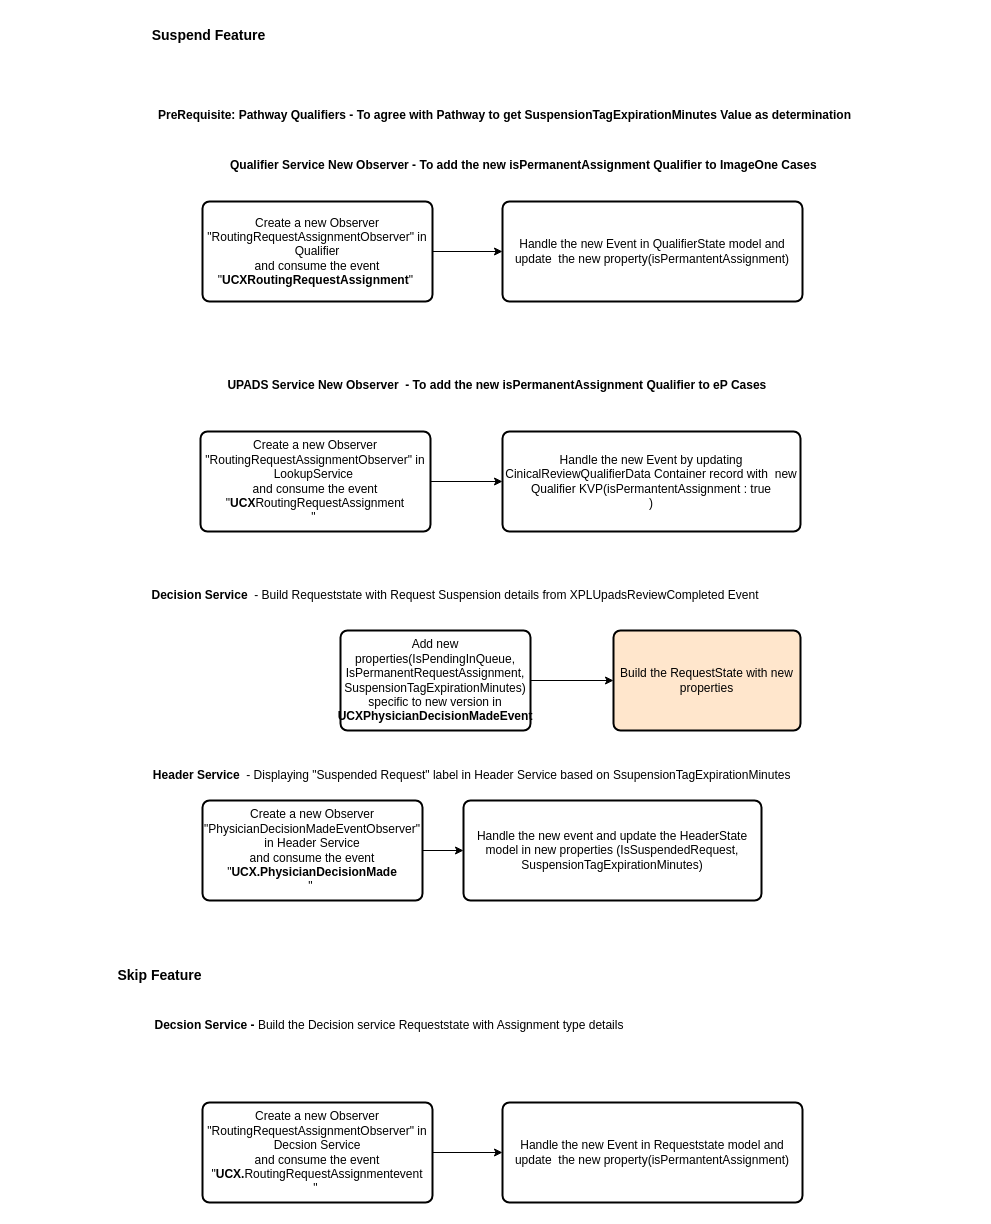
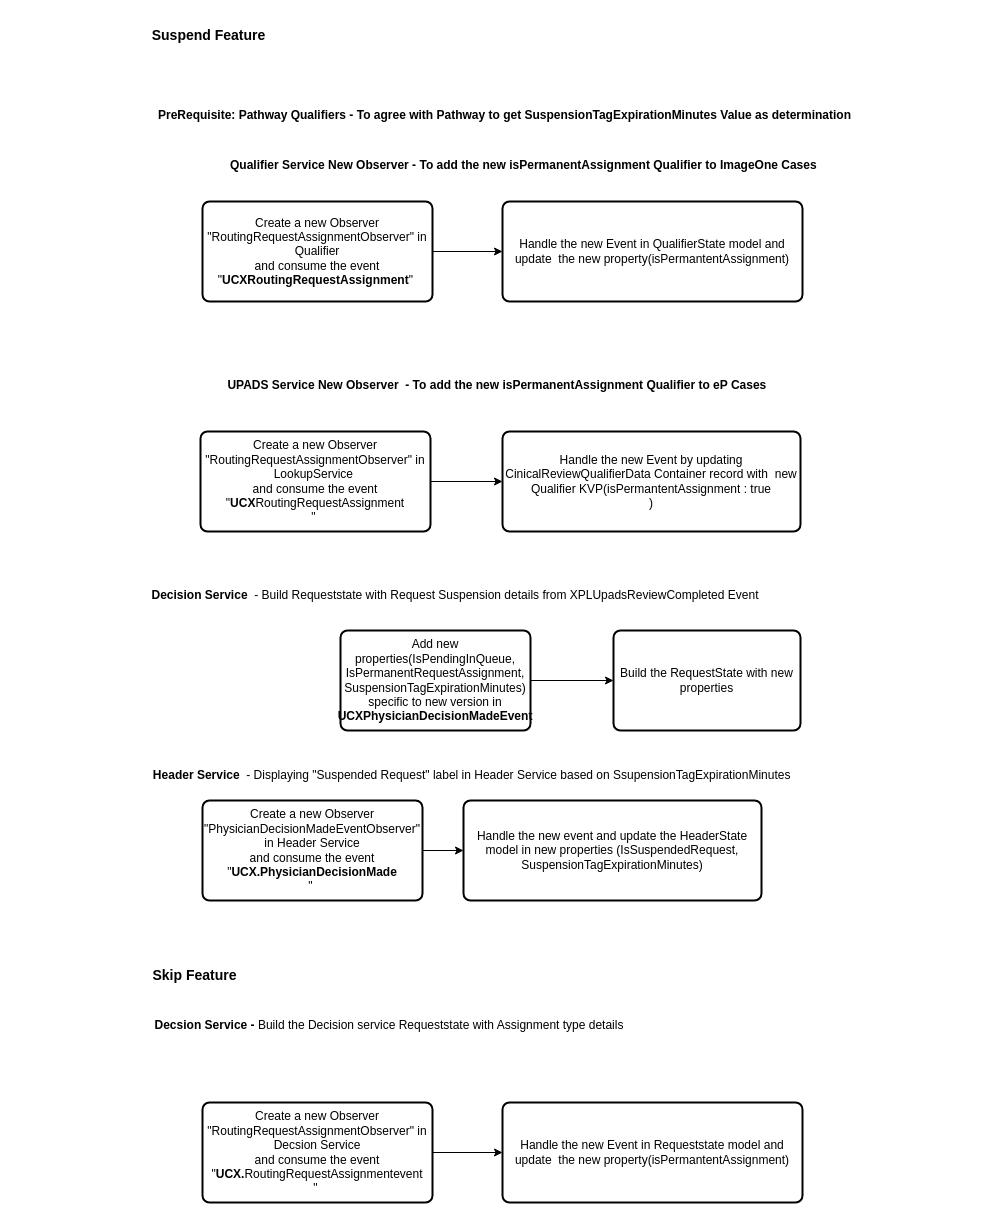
  <mxCell id="0" />
  <mxCell id="1" parent="0" />
  <mxCell id="2" value="" style="edgeStyle=orthogonalEdgeStyle;rounded=0;orthogonalLoop=1;jettySize=auto;html=1;" parent="1" edge="1"><mxGeometry relative="1" as="geometry"><mxPoint x="842" y="920" as="sourcePoint" /></mxGeometry></mxCell>
  <mxCell id="3" value="" style="edgeStyle=orthogonalEdgeStyle;rounded=0;orthogonalLoop=1;jettySize=auto;html=1;" parent="1" source="4" target="5" edge="1"><mxGeometry relative="1" as="geometry" /></mxCell>
  <mxCell id="4" value="Create a new Observer &quot;RoutingRequestAssignmentObserver&quot; in Qualifier&lt;br style=&quot;border-color: var(--border-color);&quot;&gt;and consume the event &quot;&lt;b style=&quot;border-color: var(--border-color);&quot;&gt;UCX&lt;/b&gt;&lt;b&gt;RoutingRequestAssignment&lt;/b&gt;&quot;&amp;nbsp;" style="rounded=1;whiteSpace=wrap;html=1;absoluteArcSize=1;arcSize=14;strokeWidth=2;" parent="1" vertex="1"><mxGeometry x="202" y="201" width="230" height="100" as="geometry" /></mxCell>
  <mxCell id="5" value="Handle the new Event in QualifierState model and update&amp;nbsp; the new property(isPermantentAssignment)" style="rounded=1;whiteSpace=wrap;html=1;absoluteArcSize=1;arcSize=14;strokeWidth=2;" parent="1" vertex="1"><mxGeometry x="502" y="201" width="300" height="100" as="geometry" /></mxCell>
  <mxCell id="6" value="" style="edgeStyle=orthogonalEdgeStyle;rounded=0;orthogonalLoop=1;jettySize=auto;html=1;" parent="1" source="7" target="8" edge="1"><mxGeometry relative="1" as="geometry" /></mxCell>
  <mxCell id="7" value="Create a new Observer &quot;RoutingRequestAssignmentObserver&quot; in LookupService&amp;nbsp;&lt;br style=&quot;border-color: var(--border-color);&quot;&gt;and consume the event &quot;&lt;b style=&quot;border-color: var(--border-color);&quot;&gt;UCX&lt;/b&gt;RoutingRequestAssignment&lt;br style=&quot;border-color: var(--border-color);&quot;&gt;&quot;&amp;nbsp;" style="rounded=1;whiteSpace=wrap;html=1;absoluteArcSize=1;arcSize=14;strokeWidth=2;" parent="1" vertex="1"><mxGeometry x="200" y="431" width="230" height="100" as="geometry" /></mxCell>
  <mxCell id="8" value="Handle the new Event by updating CinicalReviewQualifierData Container record with&amp;nbsp; new Qualifier KVP(isPermantentAssignment : true&lt;br&gt;)" style="rounded=1;whiteSpace=wrap;html=1;absoluteArcSize=1;arcSize=14;strokeWidth=2;" parent="1" vertex="1"><mxGeometry x="502" y="431" width="298" height="100" as="geometry" /></mxCell>
  <mxCell id="9" value="&lt;b&gt;Qualifier Service New Observer - To add the new isPermanentAssignment Qualifier to ImageOne Cases&amp;nbsp;&lt;/b&gt;" style="text;html=1;strokeColor=none;fillColor=none;align=center;verticalAlign=middle;whiteSpace=wrap;rounded=0;" parent="1" vertex="1"><mxGeometry x="178" y="150" width="694" height="30" as="geometry" /></mxCell>
  <mxCell id="10" value="&lt;b&gt;UPADS Service New Observer&amp;nbsp; - &lt;/b&gt;&lt;b style=&quot;border-color: var(--border-color);&quot;&gt;To add the new isPermanentAssignment Qualifier to eP Cases&amp;nbsp;&lt;/b&gt;" style="text;html=1;strokeColor=none;fillColor=none;align=center;verticalAlign=middle;whiteSpace=wrap;rounded=0;" parent="1" vertex="1"><mxGeometry x="197" y="370" width="603" height="30" as="geometry" /></mxCell>
  <mxCell id="11" value="&lt;b&gt;PreRequisite: Pathway Qualifiers - To agree with Pathway to get SuspensionTagExpirationMinutes Value as determination&lt;/b&gt;" style="text;html=1;strokeColor=none;fillColor=none;align=center;verticalAlign=middle;whiteSpace=wrap;rounded=0;" vertex="1" parent="1"><mxGeometry x="40" y="100" width="929" height="30" as="geometry" /></mxCell>
  <mxCell id="12" value="&lt;b&gt;Decision Service&amp;nbsp;&lt;/b&gt; - Build Requeststate with Request Suspension details from XPLUpadsReviewCompleted Event" style="text;html=1;strokeColor=none;fillColor=none;align=center;verticalAlign=middle;whiteSpace=wrap;rounded=0;" vertex="1" parent="1"><mxGeometry x="20" y="580" width="870" height="30" as="geometry" /></mxCell>
  <mxCell id="13" value="" style="edgeStyle=orthogonalEdgeStyle;rounded=0;orthogonalLoop=1;jettySize=auto;html=1;" edge="1" parent="1" source="14" target="15"><mxGeometry relative="1" as="geometry" /></mxCell>
  <mxCell id="14" value="Add new properties(IsPendingInQueue,&lt;br&gt;IsPermanentRequestAssignment,&lt;br&gt;SuspensionTagExpirationMinutes) specific to new version in &lt;b&gt;UCXPhysicianDecisionMadeEvent&lt;/b&gt;" style="rounded=1;whiteSpace=wrap;html=1;absoluteArcSize=1;arcSize=14;strokeWidth=2;" vertex="1" parent="1"><mxGeometry x="340" y="630" width="190" height="100" as="geometry" /></mxCell>
- <mxCell id="15" value="Build the RequestState with new properties" style="rounded=1;whiteSpace=wrap;html=1;absoluteArcSize=1;arcSize=14;strokeWidth=2;fillColor=#ffe6cc;" vertex="1" parent="1"><mxGeometry x="613" y="630" width="187" height="100" as="geometry" /></mxCell>
+ <mxCell id="15" value="Build the RequestState with new properties" style="rounded=1;whiteSpace=wrap;html=1;absoluteArcSize=1;arcSize=14;strokeWidth=2;" vertex="1" parent="1"><mxGeometry x="613" y="630" width="187" height="100" as="geometry" /></mxCell>
  <mxCell id="16" value="&lt;b&gt;&amp;nbsp;Header Service&amp;nbsp;&lt;/b&gt; - Displaying &quot;Suspended Request&quot; label in Header Service based on SsupensionTagExpirationMinutes" style="text;html=1;strokeColor=none;fillColor=none;align=center;verticalAlign=middle;whiteSpace=wrap;rounded=0;" vertex="1" parent="1"><mxGeometry x="145" y="760" width="650" height="30" as="geometry" /></mxCell>
  <mxCell id="17" value="" style="edgeStyle=orthogonalEdgeStyle;rounded=0;orthogonalLoop=1;jettySize=auto;html=1;" edge="1" parent="1" source="18" target="19"><mxGeometry relative="1" as="geometry" /></mxCell>
  <mxCell id="18" value="Create a new Observer &quot;PhysicianDecisionMadeEventObserver&quot; in Header Service&lt;br style=&quot;border-color: var(--border-color);&quot;&gt;and consume the event &quot;&lt;b style=&quot;border-color: var(--border-color);&quot;&gt;UCX.&lt;/b&gt;&lt;b&gt;PhysicianDecisionMade&lt;/b&gt;&lt;br style=&quot;border-color: var(--border-color);&quot;&gt;&quot;&amp;nbsp;" style="rounded=1;whiteSpace=wrap;html=1;absoluteArcSize=1;arcSize=14;strokeWidth=2;" vertex="1" parent="1"><mxGeometry x="202" y="800" width="220" height="100" as="geometry" /></mxCell>
  <mxCell id="19" value="Handle the new event and update the HeaderState model in new properties (IsSuspendedRequest, SuspensionTagExpirationMinutes)" style="rounded=1;whiteSpace=wrap;html=1;absoluteArcSize=1;arcSize=14;strokeWidth=2;" vertex="1" parent="1"><mxGeometry x="463" y="800" width="298" height="100" as="geometry" /></mxCell>
  <mxCell id="20" value="" style="edgeStyle=orthogonalEdgeStyle;rounded=0;orthogonalLoop=1;jettySize=auto;html=1;" edge="1" parent="1" source="21" target="22"><mxGeometry relative="1" as="geometry" /></mxCell>
  <mxCell id="21" value="Create a new Observer &quot;RoutingRequestAssignmentObserver&quot; in Decsion Service&lt;br style=&quot;border-color: var(--border-color);&quot;&gt;and consume the event &quot;&lt;b style=&quot;border-color: var(--border-color);&quot;&gt;UCX.&lt;/b&gt;RoutingRequestAssignmentevent&lt;br style=&quot;border-color: var(--border-color);&quot;&gt;&quot;&amp;nbsp;" style="rounded=1;whiteSpace=wrap;html=1;absoluteArcSize=1;arcSize=14;strokeWidth=2;" vertex="1" parent="1"><mxGeometry x="202" y="1102" width="230" height="100" as="geometry" /></mxCell>
  <mxCell id="22" value="Handle the new Event in Requeststate model and update&amp;nbsp; the new property(isPermantentAssignment)" style="rounded=1;whiteSpace=wrap;html=1;absoluteArcSize=1;arcSize=14;strokeWidth=2;" vertex="1" parent="1"><mxGeometry x="502" y="1102" width="300" height="100" as="geometry" /></mxCell>
  <mxCell id="23" value="&lt;b style=&quot;border-color: var(--border-color);&quot;&gt;Decsion Service - &lt;/b&gt;&lt;span style=&quot;border-color: var(--border-color);&quot;&gt;Build the Decision service Requeststate with Assignment type details&lt;/span&gt;" style="text;html=1;strokeColor=none;fillColor=none;align=center;verticalAlign=middle;whiteSpace=wrap;rounded=0;" vertex="1" parent="1"><mxGeometry x="104" y="1010" width="570" height="30" as="geometry" /></mxCell>
  <mxCell id="24" value="&lt;b&gt;&lt;font style=&quot;font-size: 14px;&quot;&gt;Suspend Feature&lt;/font&gt;&lt;/b&gt;" style="text;html=1;strokeColor=none;fillColor=none;align=center;verticalAlign=middle;whiteSpace=wrap;rounded=0;" vertex="1" parent="1"><mxGeometry y="20" width="133" height="30" as="geometry" x="142" /></mxCell>
- <mxCell id="25" value="&lt;b&gt;&lt;font style=&quot;font-size: 14px;&quot;&gt;Skip Feature&lt;/font&gt;&lt;/b&gt;" style="text;html=1;strokeColor=none;fillColor=none;align=center;verticalAlign=middle;whiteSpace=wrap;rounded=0;" vertex="1" parent="1"><mxGeometry x="98" y="960" width="123" height="30" as="geometry" /></mxCell>
+ <mxCell id="25" value="&lt;b&gt;&lt;font style=&quot;font-size: 14px;&quot;&gt;Skip Feature&lt;/font&gt;&lt;/b&gt;" style="text;html=1;strokeColor=none;fillColor=none;align=center;verticalAlign=middle;whiteSpace=wrap;rounded=0;" vertex="1" parent="1"><mxGeometry x="133" y="960" width="123" height="30" as="geometry" /></mxCell>
